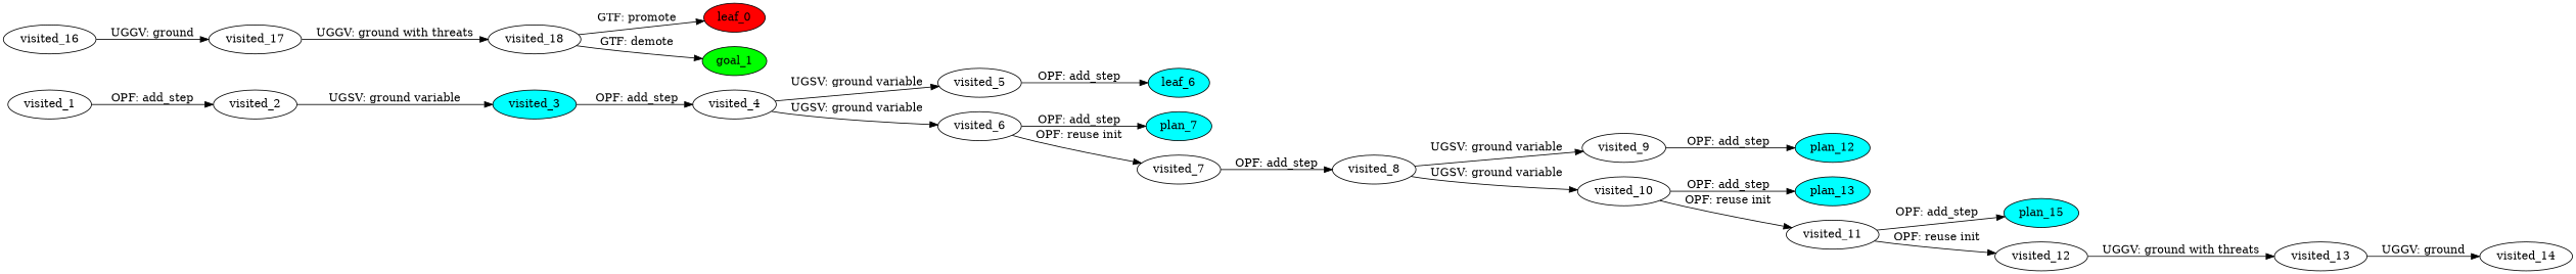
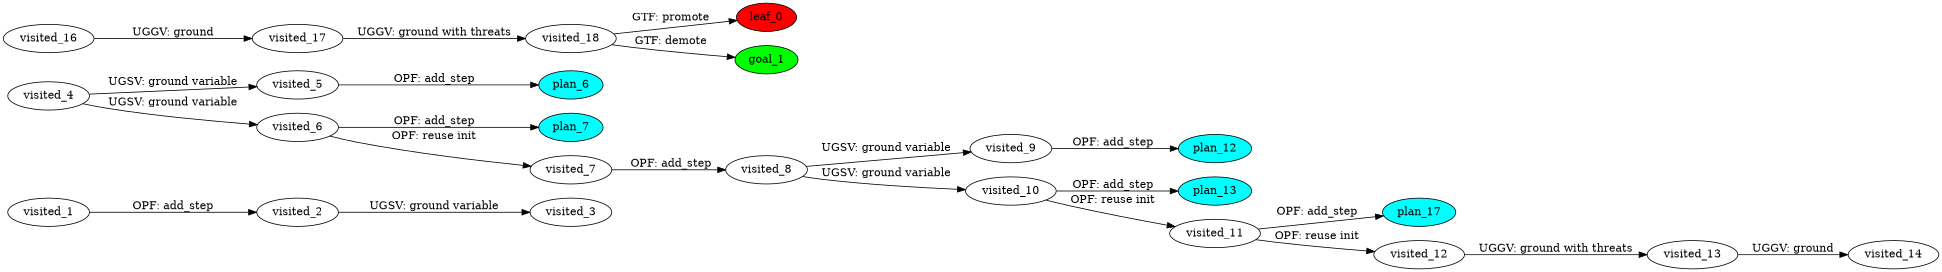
  digraph {
    rankdir=LR
    node [fillcolor=white style=filled]
    n1 [label=visited_1]
    n2 [label=visited_2]
-   n3 [fillcolor=cyan label=visited_3]
+   n3 [label=visited_3]
    n4 [label=visited_4]
    n5 [label=visited_5]
    n6 [label=visited_6]
-   n7 [fillcolor=cyan label=leaf_6]
+   n7 [fillcolor=cyan label=plan_6]
    n8 [fillcolor=cyan label=plan_7]
    n9 [label=visited_7]
    n10 [label=visited_8]
    n11 [label=visited_9]
    n12 [label=visited_10]
    n13 [fillcolor=cyan label=plan_12]
    n14 [fillcolor=cyan label=plan_13]
    n15 [label=visited_11]
-   n16 [fillcolor=cyan label=plan_15]
+   n16 [fillcolor=cyan label=plan_17]
    n17 [label=visited_12]
    n18 [label=visited_13]
    n19 [label=visited_14]
    n20 [label=visited_16]
    n21 [label=visited_17]
    n22 [label=visited_18]
    n23 [fillcolor=red label=leaf_0]
    n24 [fillcolor=green label=goal_1]
    n1 -> n2 [label="OPF: add_step"]
    n2 -> n3 [label="UGSV: ground variable"]
-   n3 -> n4 [label="OPF: add_step"]
    n4 -> n5 [label="UGSV: ground variable"]
    n4 -> n6 [label="UGSV: ground variable"]
    n5 -> n7 [label="OPF: add_step"]
    n6 -> n8 [label="OPF: add_step"]
    n6 -> n9 [label="OPF: reuse init"]
    n9 -> n10 [label="OPF: add_step"]
    n10 -> n11 [label="UGSV: ground variable"]
    n10 -> n12 [label="UGSV: ground variable"]
    n11 -> n13 [label="OPF: add_step"]
    n12 -> n14 [label="OPF: add_step"]
    n12 -> n15 [label="OPF: reuse init"]
    n15 -> n16 [label="OPF: add_step"]
    n15 -> n17 [label="OPF: reuse init"]
    n17 -> n18 [label="UGGV: ground with threats"]
    n18 -> n19 [label="UGGV: ground"]
    n20 -> n21 [label="UGGV: ground"]
    n21 -> n22 [label="UGGV: ground with threats"]
    n22 -> n23 [label="GTF: promote"]
    n22 -> n24 [label="GTF: demote"]
  }
